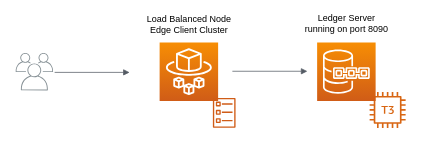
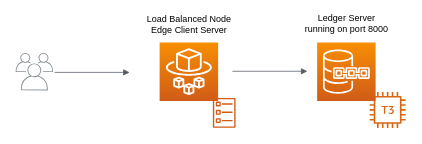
  <mxCell id="0" />
  <mxCell id="1" parent="0" />
  <mxCell id="2" style="edgeStyle=orthogonalEdgeStyle;rounded=0;orthogonalLoop=1;jettySize=auto;html=1;" parent="1" edge="1"><mxGeometry relative="1" as="geometry"><mxPoint x="232" y="116" as="targetPoint" /><mxPoint x="232" y="106" as="sourcePoint" /><Array as="points"><mxPoint x="232" y="126" /><mxPoint x="262" y="126" /><mxPoint x="262" y="116" /></Array></mxGeometry></mxCell>
  <mxCell id="3" value="" style="outlineConnect=0;gradientColor=none;fontColor=#545B64;strokeColor=none;fillColor=#879196;dashed=0;verticalLabelPosition=bottom;verticalAlign=top;align=center;html=1;fontSize=12;fontStyle=0;aspect=fixed;shape=mxgraph.aws4.illustration_users;pointerEvents=1" vertex="1" parent="1"><mxGeometry x="20" y="70" width="50" height="50" as="geometry" /></mxCell>
  <mxCell id="4" value="" style="points=[[0,0,0],[0.25,0,0],[0.5,0,0],[0.75,0,0],[1,0,0],[0,1,0],[0.25,1,0],[0.5,1,0],[0.75,1,0],[1,1,0],[0,0.25,0],[0,0.5,0],[0,0.75,0],[1,0.25,0],[1,0.5,0],[1,0.75,0]];outlineConnect=0;fontColor=#232F3E;gradientColor=#F78E04;gradientDirection=north;fillColor=#D05C17;strokeColor=#ffffff;dashed=0;verticalLabelPosition=bottom;verticalAlign=top;align=center;html=1;fontSize=12;fontStyle=0;aspect=fixed;shape=mxgraph.aws4.resourceIcon;resIcon=mxgraph.aws4.fargate;" vertex="1" parent="1"><mxGeometry x="212" y="56" width="78" height="78" as="geometry" /></mxCell>
  <mxCell id="5" value="" style="outlineConnect=0;fontColor=#232F3E;gradientColor=none;fillColor=#D05C17;strokeColor=none;dashed=0;verticalLabelPosition=bottom;verticalAlign=top;align=center;html=1;fontSize=12;fontStyle=0;aspect=fixed;pointerEvents=1;shape=mxgraph.aws4.ecs_task;" vertex="1" parent="1"><mxGeometry x="283" y="130" width="30.26" height="40" as="geometry" /></mxCell>
  <mxCell id="6" value="" style="outlineConnect=0;fontColor=#232F3E;gradientColor=none;fillColor=#D86613;strokeColor=none;dashed=0;verticalLabelPosition=bottom;verticalAlign=top;align=center;html=1;fontSize=12;fontStyle=0;aspect=fixed;pointerEvents=1;shape=mxgraph.aws4.t3_instance;" vertex="1" parent="1"><mxGeometry x="492" y="122" width="48" height="48" as="geometry" /></mxCell>
  <mxCell id="7" value="" style="points=[[0,0,0],[0.25,0,0],[0.5,0,0],[0.75,0,0],[1,0,0],[0,1,0],[0.25,1,0],[0.5,1,0],[0.75,1,0],[1,1,0],[0,0.25,0],[0,0.5,0],[0,0.75,0],[1,0.25,0],[1,0.5,0],[1,0.75,0]];outlineConnect=0;fontColor=#232F3E;gradientColor=#F78E04;gradientDirection=north;fillColor=#D05C17;strokeColor=#ffffff;dashed=0;verticalLabelPosition=bottom;verticalAlign=top;align=center;html=1;fontSize=12;fontStyle=0;aspect=fixed;shape=mxgraph.aws4.resourceIcon;resIcon=mxgraph.aws4.quantum_ledger_database;" vertex="1" parent="1"><mxGeometry x="422" y="56" width="78" height="78" as="geometry" /></mxCell>
  <mxCell id="8" value="" style="edgeStyle=orthogonalEdgeStyle;html=1;endArrow=block;elbow=vertical;startArrow=none;endFill=1;strokeColor=#545B64;rounded=0;" edge="1" parent="1"><mxGeometry width="100" relative="1" as="geometry"><mxPoint x="72" y="96" as="sourcePoint" /><mxPoint x="172" y="96" as="targetPoint" /></mxGeometry></mxCell>
  <mxCell id="9" value="" style="edgeStyle=orthogonalEdgeStyle;html=1;endArrow=block;elbow=vertical;startArrow=none;endFill=1;strokeColor=#545B64;rounded=0;" edge="1" parent="1"><mxGeometry width="100" relative="1" as="geometry"><mxPoint x="309" y="94.5" as="sourcePoint" /><mxPoint x="409" y="94.5" as="targetPoint" /></mxGeometry></mxCell>
- <mxCell id="10" value="Load Balanced Node Edge Client Cluster&lt;br&gt;" style="text;html=1;strokeColor=none;fillColor=none;align=center;verticalAlign=middle;whiteSpace=wrap;rounded=0;" vertex="1" parent="1"><mxGeometry x="193.5" y="22" width="115" height="20" as="geometry" /></mxCell>
- <mxCell id="11" value="Ledger Server running on port 8090" style="text;html=1;strokeColor=none;fillColor=none;align=center;verticalAlign=middle;whiteSpace=wrap;rounded=0;" vertex="1" parent="1"><mxGeometry x="403.5" y="20" width="115" height="22" as="geometry" /></mxCell>
+ <mxCell id="10" value="Load Balanced Node Edge Client Server&lt;br&gt;" style="text;html=1;strokeColor=none;fillColor=none;align=center;verticalAlign=middle;whiteSpace=wrap;rounded=0;" vertex="1" parent="1"><mxGeometry x="193.5" y="22" width="115" height="20" as="geometry" /></mxCell>
+ <mxCell id="11" value="Ledger Server running on port 8000" style="text;html=1;strokeColor=none;fillColor=none;align=center;verticalAlign=middle;whiteSpace=wrap;rounded=0;" vertex="1" parent="1"><mxGeometry x="403.5" y="20" width="115" height="22" as="geometry" /></mxCell>
